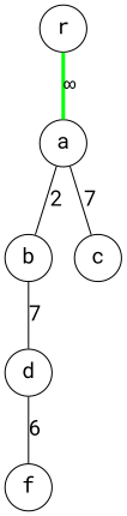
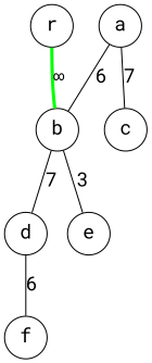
  digraph {
    fontname="Roboto Mono"
    node [fontname="Roboto Mono" fontsize=18 shape=circle]
    edge [arrowhead=none arrowtail=none dir=both fontname="Roboto Mono" fontsize=18]
    r
    a
    b
    c
    d
+   e
    f
-   r -> a [color=green label="&infin;" penwidth=3]
-   a -> b [label=2]
+   r -> b [color=green label="&infin;" penwidth=3]
+   a -> b [label=6]
    a -> c [label=7]
    b -> d [label=7]
+   b -> e [label=3]
    d -> f [label=6]
  }
